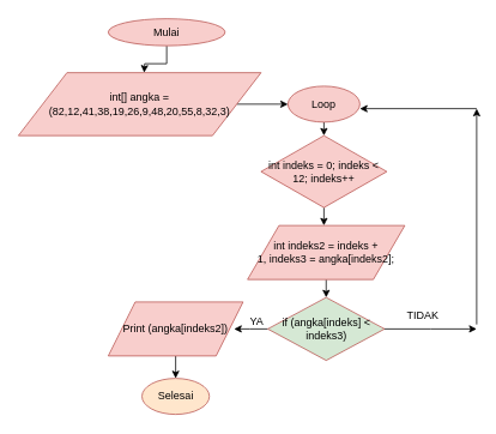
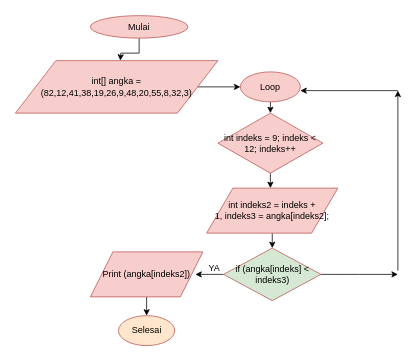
  <mxCell id="0" />
  <mxCell id="1" parent="0" />
  <mxCell id="2" value="" style="edgeStyle=orthogonalEdgeStyle;rounded=0;orthogonalLoop=1;jettySize=auto;html=1;" edge="1" parent="1" source="3"><mxGeometry relative="1" as="geometry"><mxPoint x="160" y="80" as="targetPoint" /></mxGeometry></mxCell>
  <mxCell id="3" value="Mulai" style="ellipse;whiteSpace=wrap;html=1;fillColor=#f8cecc;strokeColor=#b85450;" vertex="1" parent="1"><mxGeometry x="120" y="20" width="130" height="30" as="geometry" /></mxCell>
  <mxCell id="4" value="" style="edgeStyle=orthogonalEdgeStyle;rounded=0;orthogonalLoop=1;jettySize=auto;html=1;" edge="1" parent="1" source="5"><mxGeometry relative="1" as="geometry"><mxPoint x="320" y="115" as="targetPoint" /></mxGeometry></mxCell>
  <mxCell id="5" value="int[] angka = (82,12,41,38,19,26,9,48,20,55,8,32,3)" style="shape=parallelogram;perimeter=parallelogramPerimeter;whiteSpace=wrap;html=1;fillColor=#f8cecc;strokeColor=#b85450;" vertex="1" parent="1"><mxGeometry x="20" y="80" width="270" height="70" as="geometry" /></mxCell>
  <mxCell id="6" value="" style="edgeStyle=orthogonalEdgeStyle;rounded=0;orthogonalLoop=1;jettySize=auto;html=1;" edge="1" parent="1" source="7"><mxGeometry relative="1" as="geometry"><mxPoint x="360" y="150" as="targetPoint" /><Array as="points"><mxPoint x="360" y="150" /><mxPoint x="360" y="150" /></Array></mxGeometry></mxCell>
  <mxCell id="7" value="Loop" style="ellipse;whiteSpace=wrap;html=1;fillColor=#f8cecc;strokeColor=#b85450;" vertex="1" parent="1"><mxGeometry x="320" y="95" width="80" height="40" as="geometry" /></mxCell>
  <mxCell id="8" value="" style="edgeStyle=orthogonalEdgeStyle;rounded=0;orthogonalLoop=1;jettySize=auto;html=1;" edge="1" parent="1" source="9"><mxGeometry relative="1" as="geometry"><mxPoint x="360" y="250" as="targetPoint" /></mxGeometry></mxCell>
- <mxCell id="9" value="int indeks = 0; indeks &amp;lt; 12; indeks++" style="rhombus;whiteSpace=wrap;html=1;fillColor=#f8cecc;strokeColor=#b85450;" vertex="1" parent="1"><mxGeometry x="290" y="150" width="140" height="80" as="geometry" /></mxCell>
+ <mxCell id="9" value="int indeks = 9; indeks &amp;lt; 12; indeks++" style="rhombus;whiteSpace=wrap;html=1;fillColor=#f8cecc;strokeColor=#b85450;" vertex="1" parent="1"><mxGeometry x="290" y="150" width="140" height="80" as="geometry" /></mxCell>
  <mxCell id="10" value="" style="edgeStyle=orthogonalEdgeStyle;rounded=0;orthogonalLoop=1;jettySize=auto;html=1;" edge="1" parent="1" source="11"><mxGeometry relative="1" as="geometry"><mxPoint x="362.5" y="330" as="targetPoint" /></mxGeometry></mxCell>
  <mxCell id="11" value="&lt;div&gt;int indeks2 = indeks + 1,&amp;nbsp;&lt;span&gt;indeks3 = angka[indeks2];&lt;/span&gt;&lt;/div&gt;" style="shape=parallelogram;perimeter=parallelogramPerimeter;whiteSpace=wrap;html=1;fillColor=#f8cecc;strokeColor=#b85450;" vertex="1" parent="1"><mxGeometry x="275" y="250" width="175" height="60" as="geometry" /></mxCell>
  <mxCell id="12" value="" style="edgeStyle=orthogonalEdgeStyle;rounded=0;orthogonalLoop=1;jettySize=auto;html=1;" edge="1" parent="1" source="14"><mxGeometry relative="1" as="geometry"><mxPoint x="260" y="365" as="targetPoint" /></mxGeometry></mxCell>
  <mxCell id="13" value="" style="edgeStyle=orthogonalEdgeStyle;rounded=0;orthogonalLoop=1;jettySize=auto;html=1;" edge="1" parent="1" source="14"><mxGeometry relative="1" as="geometry"><mxPoint x="530" y="365" as="targetPoint" /></mxGeometry></mxCell>
  <mxCell id="14" value="if (angka[indeks] &amp;lt; indeks3)" style="rhombus;whiteSpace=wrap;html=1;fillColor=#d5e8d4;strokeColor=#b85450;" vertex="1" parent="1"><mxGeometry x="297.5" y="330" width="130" height="70" as="geometry" /></mxCell>
  <mxCell id="15" value="" style="edgeStyle=orthogonalEdgeStyle;rounded=0;orthogonalLoop=1;jettySize=auto;html=1;" edge="1" parent="1" source="16"><mxGeometry relative="1" as="geometry"><mxPoint x="195" y="420" as="targetPoint" /></mxGeometry></mxCell>
  <mxCell id="16" value="Print&amp;nbsp;(angka[indeks2])" style="shape=parallelogram;perimeter=parallelogramPerimeter;whiteSpace=wrap;html=1;fillColor=#f8cecc;strokeColor=#b85450;" vertex="1" parent="1"><mxGeometry x="120" y="335" width="150" height="60" as="geometry" /></mxCell>
  <mxCell id="17" value="Selesai" style="ellipse;whiteSpace=wrap;html=1;fillColor=#ffe6cc;strokeColor=#b85450;" vertex="1" parent="1"><mxGeometry x="157.5" y="420" width="75" height="40" as="geometry" /></mxCell>
  <mxCell id="18" value="" style="endArrow=classic;html=1;" edge="1" parent="1"><mxGeometry width="50" height="50" relative="1" as="geometry"><mxPoint x="530" y="120" as="sourcePoint" /><mxPoint x="400" y="120" as="targetPoint" /></mxGeometry></mxCell>
  <mxCell id="19" value="" style="endArrow=classic;html=1;" edge="1" parent="1"><mxGeometry width="50" height="50" relative="1" as="geometry"><mxPoint x="530" y="360" as="sourcePoint" /><mxPoint x="530" y="120" as="targetPoint" /></mxGeometry></mxCell>
- <mxCell id="20" value="TIDAK" style="text;html=1;align=center;verticalAlign=middle;resizable=0;points=[];autosize=1;" vertex="1" parent="1"><mxGeometry x="445" y="340" width="50" height="20" as="geometry" /></mxCell>
  <mxCell id="21" value="YA" style="text;html=1;align=center;verticalAlign=middle;resizable=0;points=[];autosize=1;" vertex="1" parent="1"><mxGeometry x="270" y="347" width="30" height="20" as="geometry" /></mxCell>
